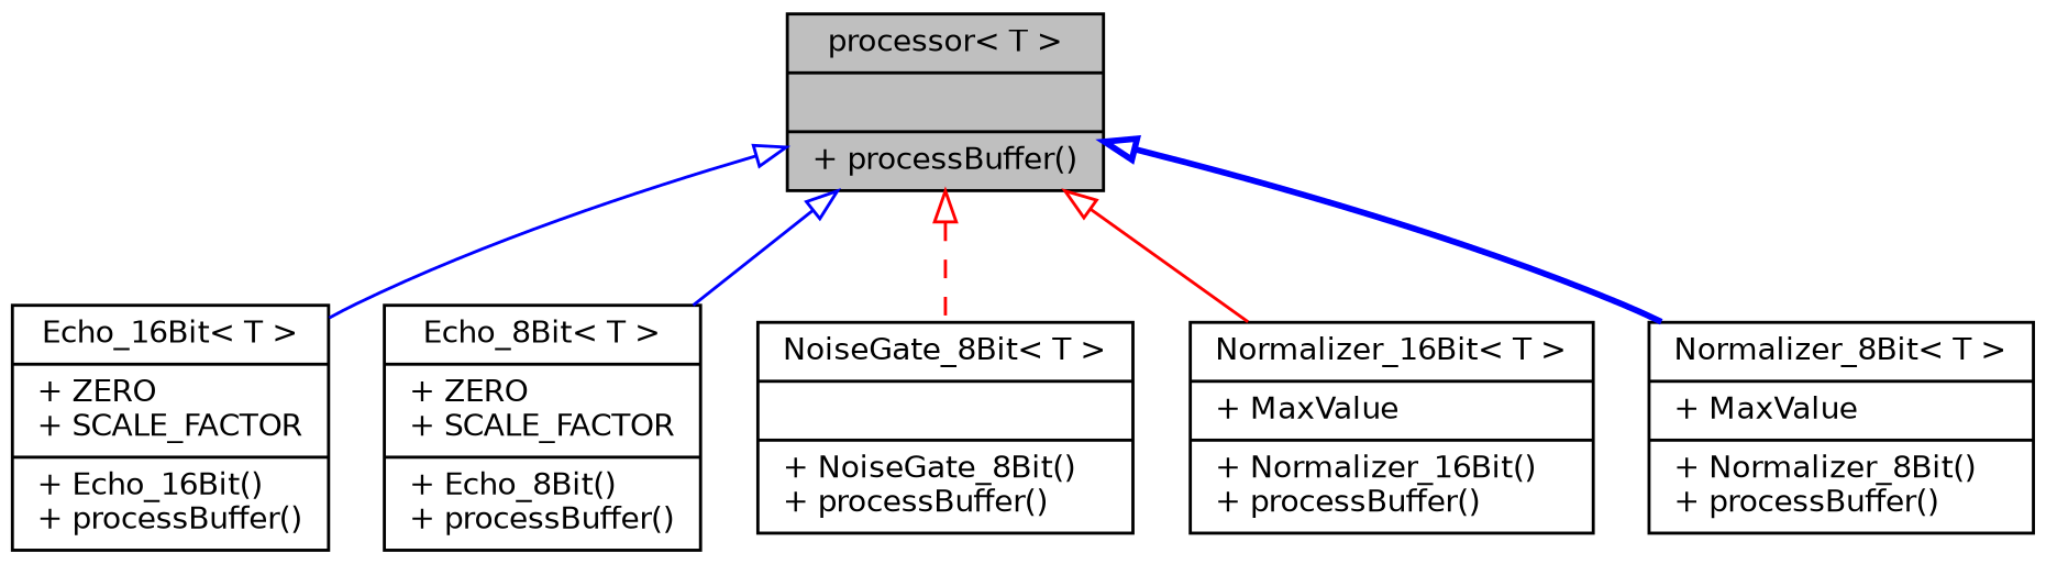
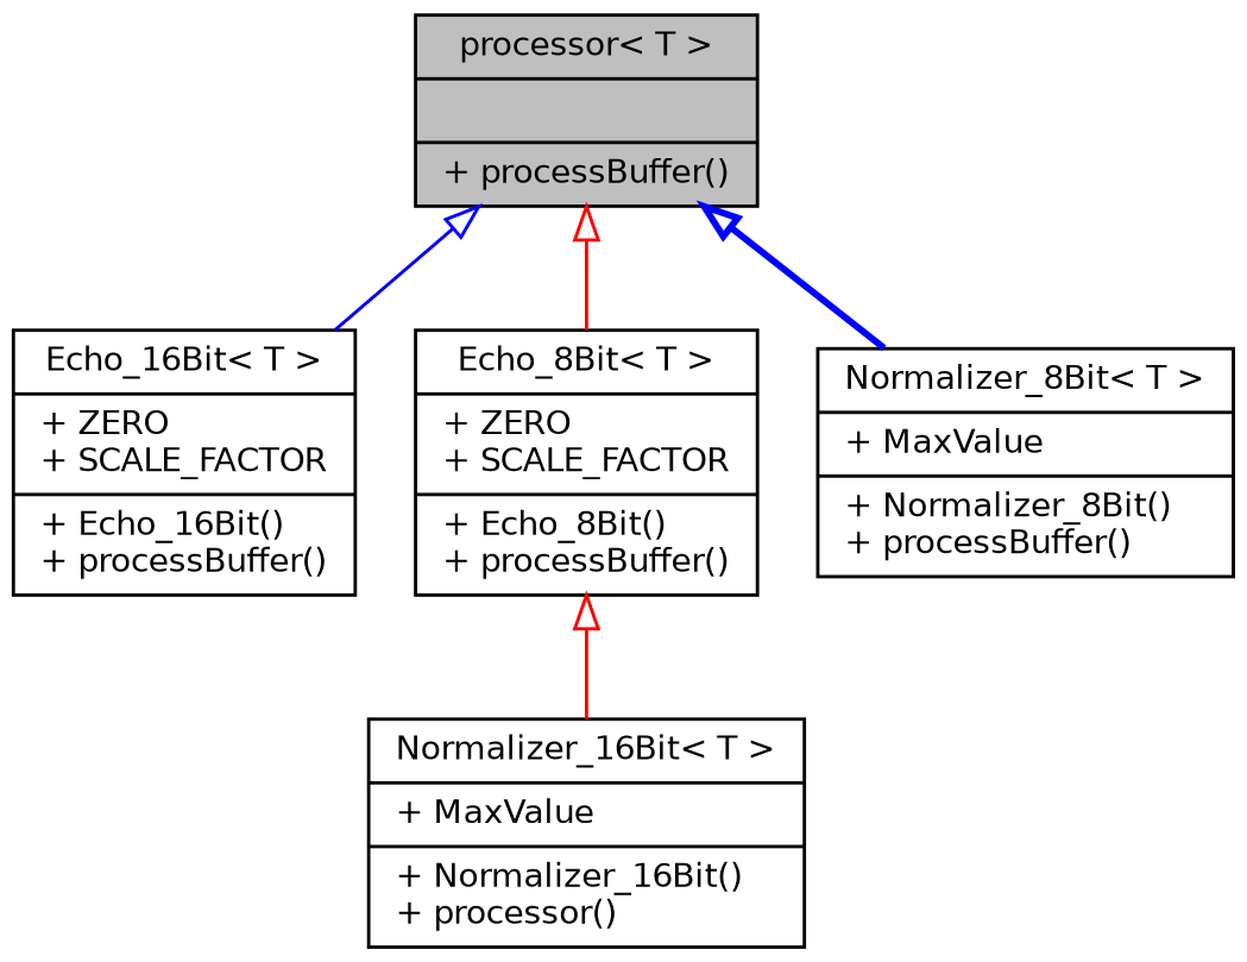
  digraph {
    node [color=black fontname=Helvetica fontsize=10 shape=record]
    edge [arrowtail=onormal color=blue dir=back fontname=Helvetica fontsize=10 labelfontname=Helvetica labelfontsize=10 style=solid]
    n1 [fillcolor=grey75 fontcolor=black height=0.2 label="{processor\< T \>\n||+ processBuffer()\l}" style=filled width=0.4]
    n2 [height=0.2 label="{Echo_16Bit\< T \>\n|+ ZERO\l+ SCALE_FACTOR\l|+ Echo_16Bit()\l+ processBuffer()\l}" width=0.4]
    n3 [height=0.2 label="{Echo_8Bit\< T \>\n|+ ZERO\l+ SCALE_FACTOR\l|+ Echo_8Bit()\l+ processBuffer()\l}" width=0.4]
-   n4 [height=0.2 label="{NoiseGate_8Bit\< T \>\n||+ NoiseGate_8Bit()\l+ processBuffer()\l}" width=0.4]
-   n5 [height=0.2 label="{Normalizer_16Bit\< T \>\n|+ MaxValue\l|+ Normalizer_16Bit()\l+ processBuffer()\l}" width=0.4]
+   n5 [height=0.2 label="{Normalizer_16Bit\< T \>\n|+ MaxValue\l|+ Normalizer_16Bit()\l+ processor()\l}" width=0.4]
    n6 [height=0.2 label="{Normalizer_8Bit\< T \>\n|+ MaxValue\l|+ Normalizer_8Bit()\l+ processBuffer()\l}" width=0.4]
    n1 -> n2
-   n1 -> n3
-   n1 -> n4 [color=red style=dashed]
-   n1 -> n5 [color=red]
+   n1 -> n3 [color=red]
+   n3 -> n5 [color=red]
    n1 -> n6 [style=bold]
  }
